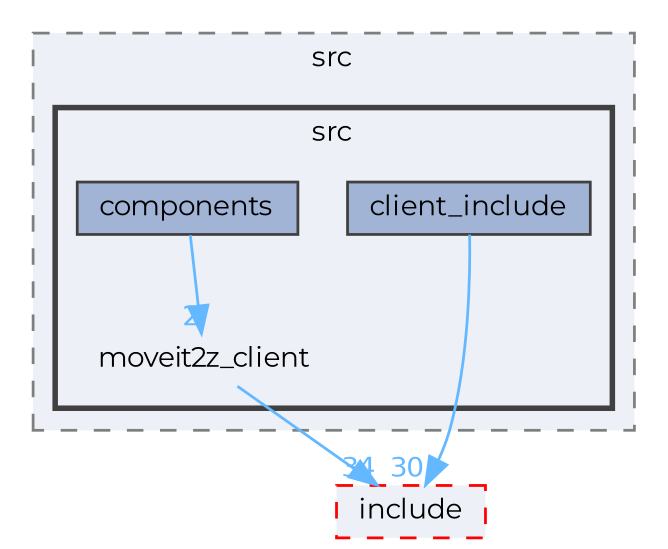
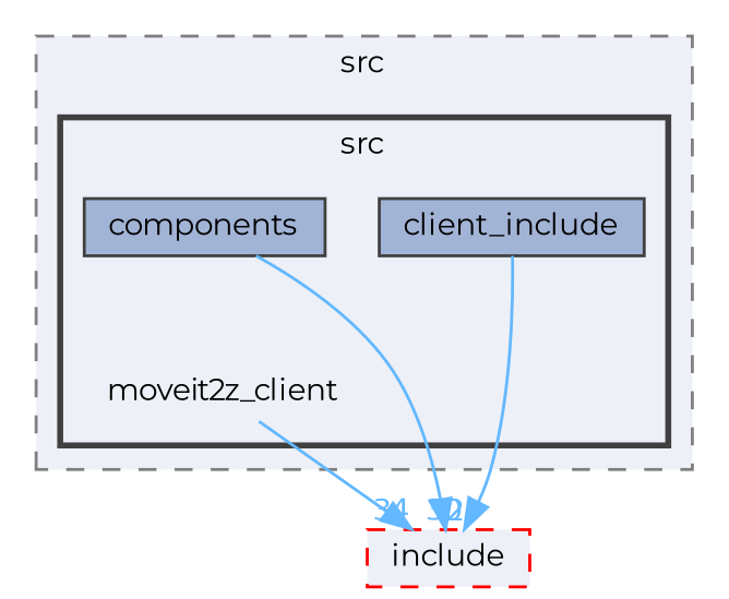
  digraph {
    compound=true
    fontname=Montserrat
    node [fontname=Montserrat fontsize=10 shape=box color=grey25 fillcolor="#a2b4d6" style=filled]
    edge [color=steelblue1 fontcolor=steelblue1 fontname=Montserrat fontsize=10 labeldistance=1.5 labelfontname=Helvetica labelfontsize=10]
    n1 [height=0.2 label=moveit2z_client shape=plaintext width=0.4 color="" fillcolor="" style=""]
    n2 [height=0.2 label=client_include width=0.4]
    n3 [height=0.2 label=components width=0.4]
    n4 [color=red fillcolor="#edf0f7" height=0.2 label=include style="filled,dashed" width=0.4]
    subgraph cluster_1 {
      bgcolor="#edf0f7"
      fontsize=10
      label=src
      pencolor=grey50
      style="filled,dashed"
      subgraph cluster_2 {
        bgcolor="#edf0f7"
        fontsize=10
        label=src
        pencolor=grey25
        style="filled,bold"
        n1
        n2
        n3
      }
    }
    n1 -> n4 [headlabel=34]
    n2 -> n4 [headlabel=30]
-   n3 -> n1 [headlabel=2]
+   n3 -> n4 [headlabel=2]
  }
